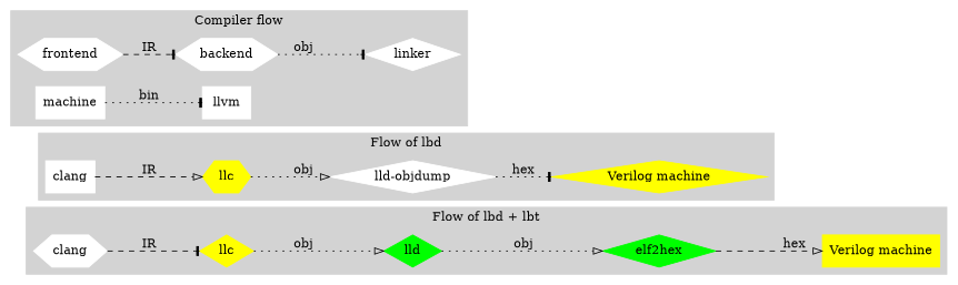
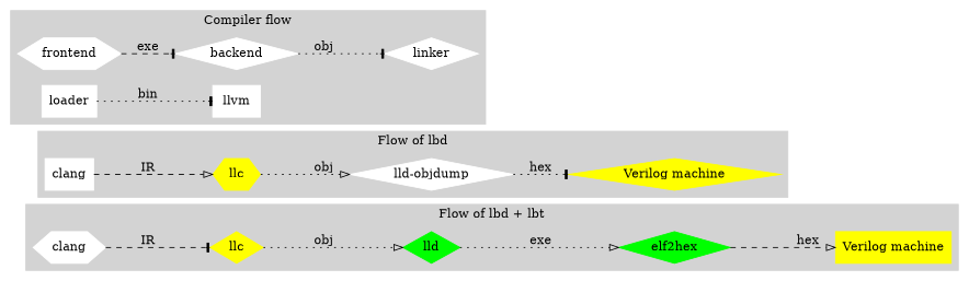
  digraph {
    rankdir=LR
    node [color=white shape=diamond style=filled]
    edge [arrowhead=tee style=dotted]
    n1 [label=clang shape=hexagon]
    n2 [color=yellow label=llc]
    lld [color=green]
    n4 [color=yellow label="Verilog machine" shape=box]
    elf2hex [color=green]
    n6 [label=clang shape=box]
    n7 [color=yellow label=llc shape=hexagon]
    n8 [label="lld-objdump"]
    n9 [color=yellow label="Verilog machine"]
    frontend [shape=hexagon]
-   backend [shape=hexagon]
+   backend
    linker
-   loader [shape=box label=machine]
+   loader [shape=box]
    n14 [label=llvm shape=box]
    subgraph cluster_1 {
      color=lightgrey
      label="Flow of lbd + lbt"
      style=filled
      n1
      n2
      lld
      n4
      elf2hex
    }
    subgraph cluster_2 {
      color=lightgrey
      label="Flow of lbd"
      style=filled
      n6
      n7
      n8
      n9
    }
    subgraph cluster_3 {
      color=lightgrey
      label="Compiler flow"
      style=filled
      frontend
      backend
      linker
      loader
      n14
    }
    n1 -> n2 [label=IR style=dashed]
    n2 -> lld [arrowhead=onormal label=obj]
-   lld -> elf2hex [arrowhead=onormal label=obj]
+   lld -> elf2hex [arrowhead=onormal label=exe]
    elf2hex -> n4 [arrowhead=onormal label=hex style=dashed]
    n6 -> n7 [arrowhead=onormal label=IR style=dashed]
    n7 -> n8 [arrowhead=onormal label=obj]
    n8 -> n9 [label=hex]
-   frontend -> backend [label=IR style=dashed]
+   frontend -> backend [label=exe style=dashed]
    backend -> linker [label=obj]
    loader -> n14 [label=bin]
  }
